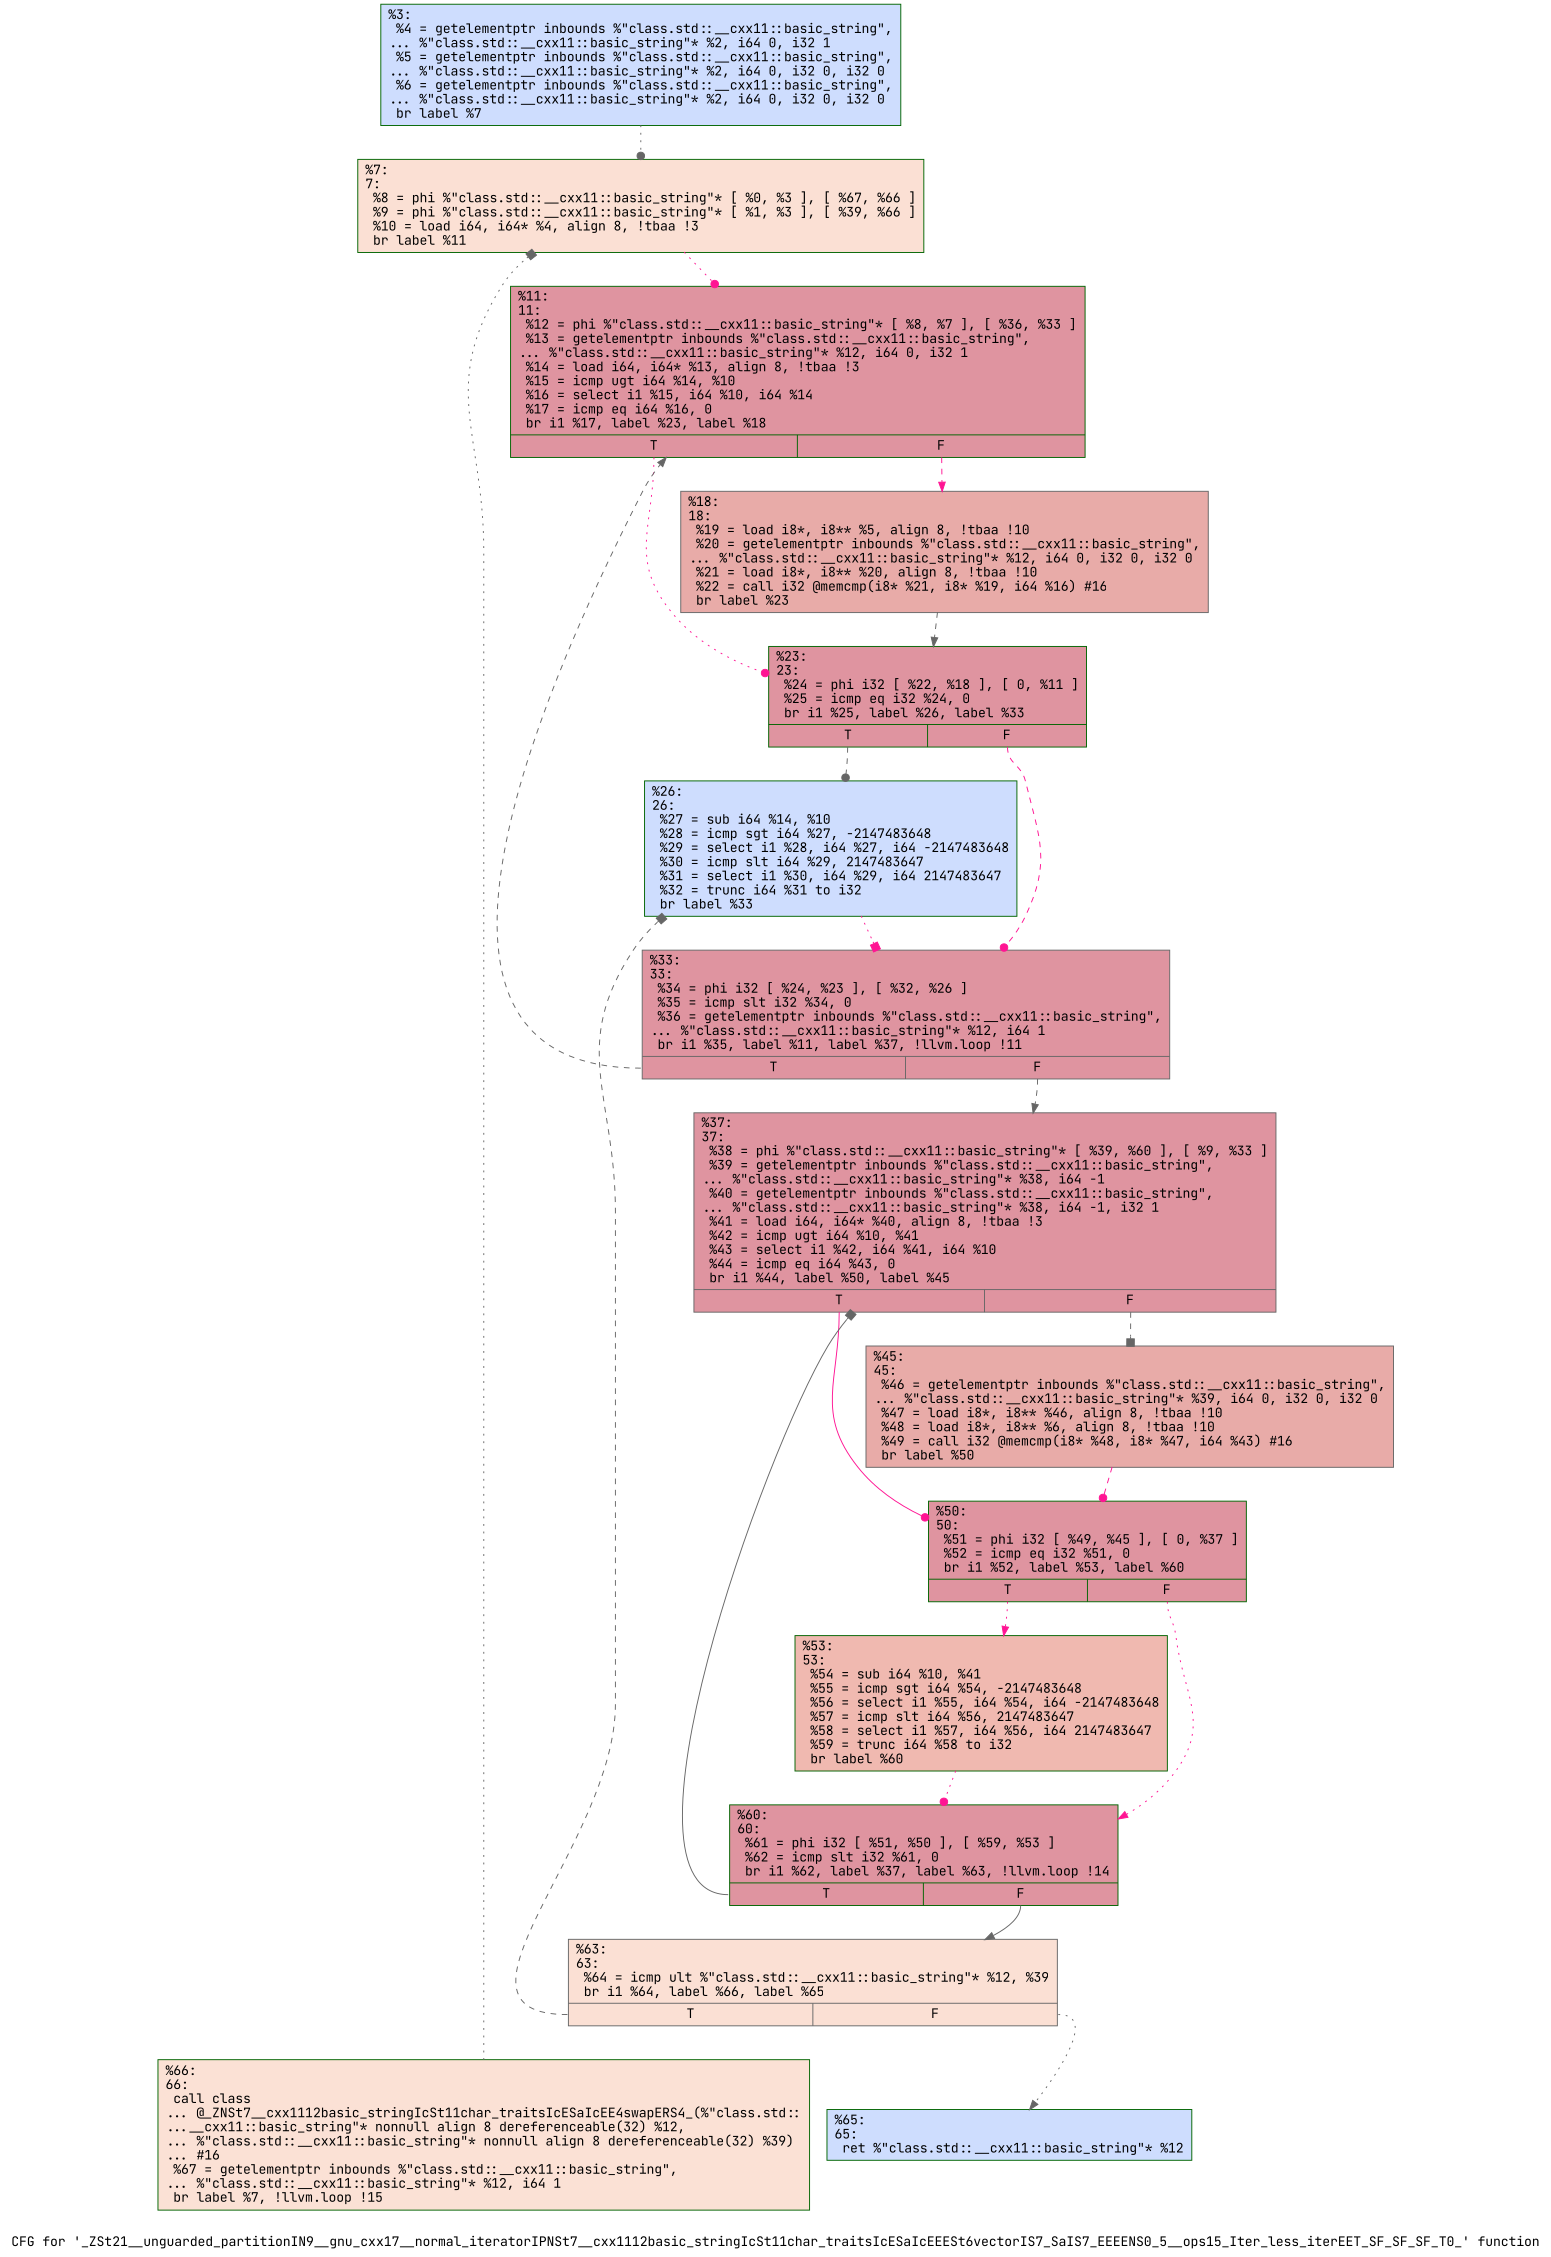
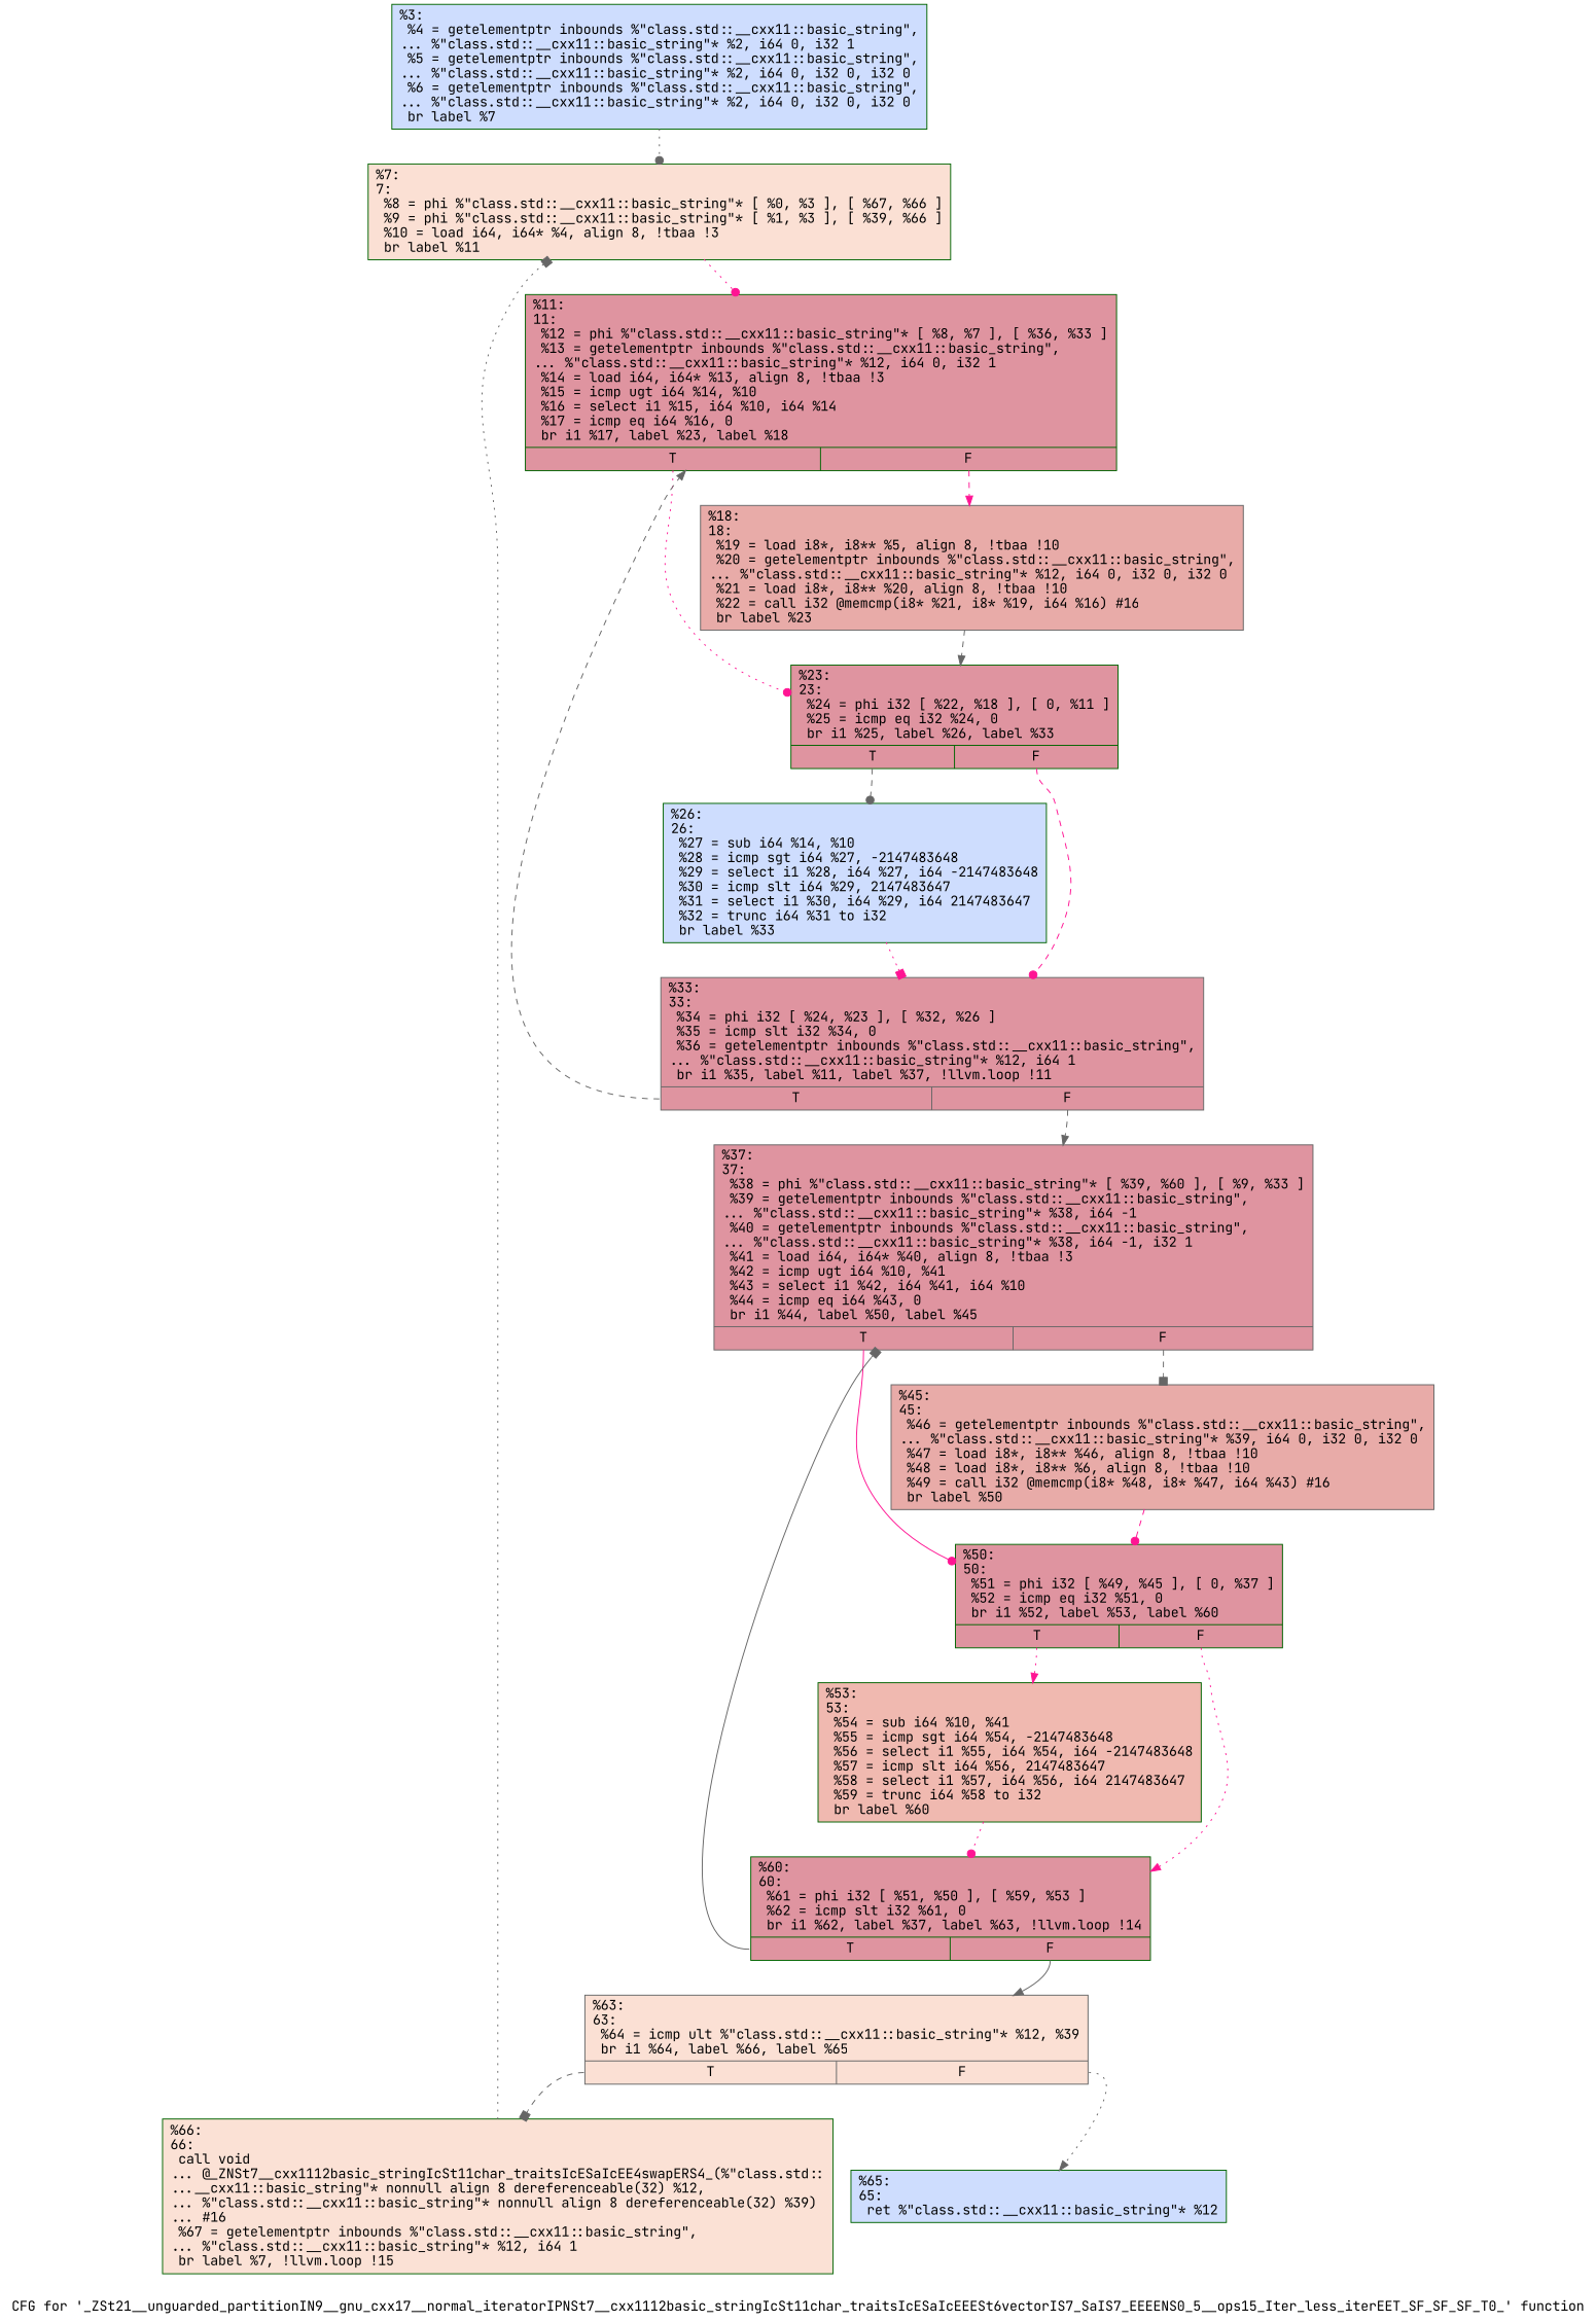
  digraph {
    fontname="JetBrains Mono"
    label="CFG for '_ZSt21__unguarded_partitionIN9__gnu_cxx17__normal_iteratorIPNSt7__cxx1112basic_stringIcSt11char_traitsIcESaIcEEESt6vectorIS7_SaIS7_EEEENS0_5__ops15_Iter_less_iterEET_SF_SF_SF_T0_' function"
    node [color=darkgreen fillcolor="#b70d2870" fontname="JetBrains Mono" shape=record style=filled]
    edge [arrowhead=dot color=gray40 fontname="JetBrains Mono" style=dotted]
    n1 [fillcolor="#8fb1fe70" label="{%3:\l  %4 = getelementptr inbounds %\"class.std::__cxx11::basic_string\",\l... %\"class.std::__cxx11::basic_string\"* %2, i64 0, i32 1\l  %5 = getelementptr inbounds %\"class.std::__cxx11::basic_string\",\l... %\"class.std::__cxx11::basic_string\"* %2, i64 0, i32 0, i32 0\l  %6 = getelementptr inbounds %\"class.std::__cxx11::basic_string\",\l... %\"class.std::__cxx11::basic_string\"* %2, i64 0, i32 0, i32 0\l  br label %7\l}"]
    n2 [fillcolor="#f7b99e70" label="{%7:\l7:                                                \l  %8 = phi %\"class.std::__cxx11::basic_string\"* [ %0, %3 ], [ %67, %66 ]\l  %9 = phi %\"class.std::__cxx11::basic_string\"* [ %1, %3 ], [ %39, %66 ]\l  %10 = load i64, i64* %4, align 8, !tbaa !3\l  br label %11\l}"]
    n3 [label="{%11:\l11:                                               \l  %12 = phi %\"class.std::__cxx11::basic_string\"* [ %8, %7 ], [ %36, %33 ]\l  %13 = getelementptr inbounds %\"class.std::__cxx11::basic_string\",\l... %\"class.std::__cxx11::basic_string\"* %12, i64 0, i32 1\l  %14 = load i64, i64* %13, align 8, !tbaa !3\l  %15 = icmp ugt i64 %14, %10\l  %16 = select i1 %15, i64 %10, i64 %14\l  %17 = icmp eq i64 %16, 0\l  br i1 %17, label %23, label %18\l|{<s0>T|<s1>F}}"]
    n4 [label="{%23:\l23:                                               \l  %24 = phi i32 [ %22, %18 ], [ 0, %11 ]\l  %25 = icmp eq i32 %24, 0\l  br i1 %25, label %26, label %33\l|{<s0>T|<s1>F}}"]
    n5 [color=gray40 fillcolor="#cc403a70" label="{%18:\l18:                                               \l  %19 = load i8*, i8** %5, align 8, !tbaa !10\l  %20 = getelementptr inbounds %\"class.std::__cxx11::basic_string\",\l... %\"class.std::__cxx11::basic_string\"* %12, i64 0, i32 0, i32 0\l  %21 = load i8*, i8** %20, align 8, !tbaa !10\l  %22 = call i32 @memcmp(i8* %21, i8* %19, i64 %16) #16\l  br label %23\l}"]
    n6 [fillcolor="#8fb1fe70" label="{%26:\l26:                                               \l  %27 = sub i64 %14, %10\l  %28 = icmp sgt i64 %27, -2147483648\l  %29 = select i1 %28, i64 %27, i64 -2147483648\l  %30 = icmp slt i64 %29, 2147483647\l  %31 = select i1 %30, i64 %29, i64 2147483647\l  %32 = trunc i64 %31 to i32\l  br label %33\l}"]
    n7 [color=gray40 label="{%33:\l33:                                               \l  %34 = phi i32 [ %24, %23 ], [ %32, %26 ]\l  %35 = icmp slt i32 %34, 0\l  %36 = getelementptr inbounds %\"class.std::__cxx11::basic_string\",\l... %\"class.std::__cxx11::basic_string\"* %12, i64 1\l  br i1 %35, label %11, label %37, !llvm.loop !11\l|{<s0>T|<s1>F}}"]
    n8 [color=gray40 label="{%37:\l37:                                               \l  %38 = phi %\"class.std::__cxx11::basic_string\"* [ %39, %60 ], [ %9, %33 ]\l  %39 = getelementptr inbounds %\"class.std::__cxx11::basic_string\",\l... %\"class.std::__cxx11::basic_string\"* %38, i64 -1\l  %40 = getelementptr inbounds %\"class.std::__cxx11::basic_string\",\l... %\"class.std::__cxx11::basic_string\"* %38, i64 -1, i32 1\l  %41 = load i64, i64* %40, align 8, !tbaa !3\l  %42 = icmp ugt i64 %10, %41\l  %43 = select i1 %42, i64 %41, i64 %10\l  %44 = icmp eq i64 %43, 0\l  br i1 %44, label %50, label %45\l|{<s0>T|<s1>F}}"]
    n9 [label="{%50:\l50:                                               \l  %51 = phi i32 [ %49, %45 ], [ 0, %37 ]\l  %52 = icmp eq i32 %51, 0\l  br i1 %52, label %53, label %60\l|{<s0>T|<s1>F}}"]
    n10 [color=gray40 fillcolor="#cc403a70" label="{%45:\l45:                                               \l  %46 = getelementptr inbounds %\"class.std::__cxx11::basic_string\",\l... %\"class.std::__cxx11::basic_string\"* %39, i64 0, i32 0, i32 0\l  %47 = load i8*, i8** %46, align 8, !tbaa !10\l  %48 = load i8*, i8** %6, align 8, !tbaa !10\l  %49 = call i32 @memcmp(i8* %48, i8* %47, i64 %43) #16\l  br label %50\l}"]
    n11 [fillcolor="#de614d70" label="{%53:\l53:                                               \l  %54 = sub i64 %10, %41\l  %55 = icmp sgt i64 %54, -2147483648\l  %56 = select i1 %55, i64 %54, i64 -2147483648\l  %57 = icmp slt i64 %56, 2147483647\l  %58 = select i1 %57, i64 %56, i64 2147483647\l  %59 = trunc i64 %58 to i32\l  br label %60\l}"]
    n12 [label="{%60:\l60:                                               \l  %61 = phi i32 [ %51, %50 ], [ %59, %53 ]\l  %62 = icmp slt i32 %61, 0\l  br i1 %62, label %37, label %63, !llvm.loop !14\l|{<s0>T|<s1>F}}"]
    n13 [color=gray40 fillcolor="#f7b99e70" label="{%63:\l63:                                               \l  %64 = icmp ult %\"class.std::__cxx11::basic_string\"* %12, %39\l  br i1 %64, label %66, label %65\l|{<s0>T|<s1>F}}"]
-   n14 [fillcolor="#f7bca170" label="{%66:\l66:                                               \l  call class\l... @_ZNSt7__cxx1112basic_stringIcSt11char_traitsIcESaIcEE4swapERS4_(%\"class.std::\l...__cxx11::basic_string\"* nonnull align 8 dereferenceable(32) %12,\l... %\"class.std::__cxx11::basic_string\"* nonnull align 8 dereferenceable(32) %39)\l... #16\l  %67 = getelementptr inbounds %\"class.std::__cxx11::basic_string\",\l... %\"class.std::__cxx11::basic_string\"* %12, i64 1\l  br label %7, !llvm.loop !15\l}"]
+   n14 [fillcolor="#f7bca170" label="{%66:\l66:                                               \l  call void\l... @_ZNSt7__cxx1112basic_stringIcSt11char_traitsIcESaIcEE4swapERS4_(%\"class.std::\l...__cxx11::basic_string\"* nonnull align 8 dereferenceable(32) %12,\l... %\"class.std::__cxx11::basic_string\"* nonnull align 8 dereferenceable(32) %39)\l... #16\l  %67 = getelementptr inbounds %\"class.std::__cxx11::basic_string\",\l... %\"class.std::__cxx11::basic_string\"* %12, i64 1\l  br label %7, !llvm.loop !15\l}"]
    n15 [fillcolor="#8fb1fe70" label="{%65:\l65:                                               \l  ret %\"class.std::__cxx11::basic_string\"* %12\l}"]
    n1 -> n2
    n2 -> n3 [color=deeppink]
    n3 -> n4 [color=deeppink tailport=s0]
    n3 -> n5 [arrowhead=normal color=deeppink style=dashed tailport=s1]
    n4 -> n6 [style=dashed tailport=s0]
    n4 -> n7 [color=deeppink style=dashed tailport=s1]
    n5 -> n4 [arrowhead=normal style=dashed]
    n6 -> n7 [arrowhead=box color=deeppink]
    n7 -> n3 [arrowhead=normal style=dashed tailport=s0]
    n7 -> n8 [arrowhead=normal style=dashed tailport=s1]
    n8 -> n9 [color=deeppink style=solid tailport=s0]
    n8 -> n10 [arrowhead=box style=dashed tailport=s1]
    n9 -> n11 [arrowhead=normal color=deeppink tailport=s0]
    n9 -> n12 [arrowhead=normal color=deeppink tailport=s1]
    n10 -> n9 [color=deeppink style=dashed]
    n11 -> n12 [color=deeppink]
    n12 -> n8 [arrowhead=box style=solid tailport=s0]
    n12 -> n13 [arrowhead=normal style=solid tailport=s1]
-   n13 -> n6 [arrowhead=box style=dashed tailport=s0]
+   n13 -> n14 [arrowhead=box style=dashed tailport=s0]
    n13 -> n15 [arrowhead=normal tailport=s1]
    n14 -> n2 [arrowhead=box]
  }
